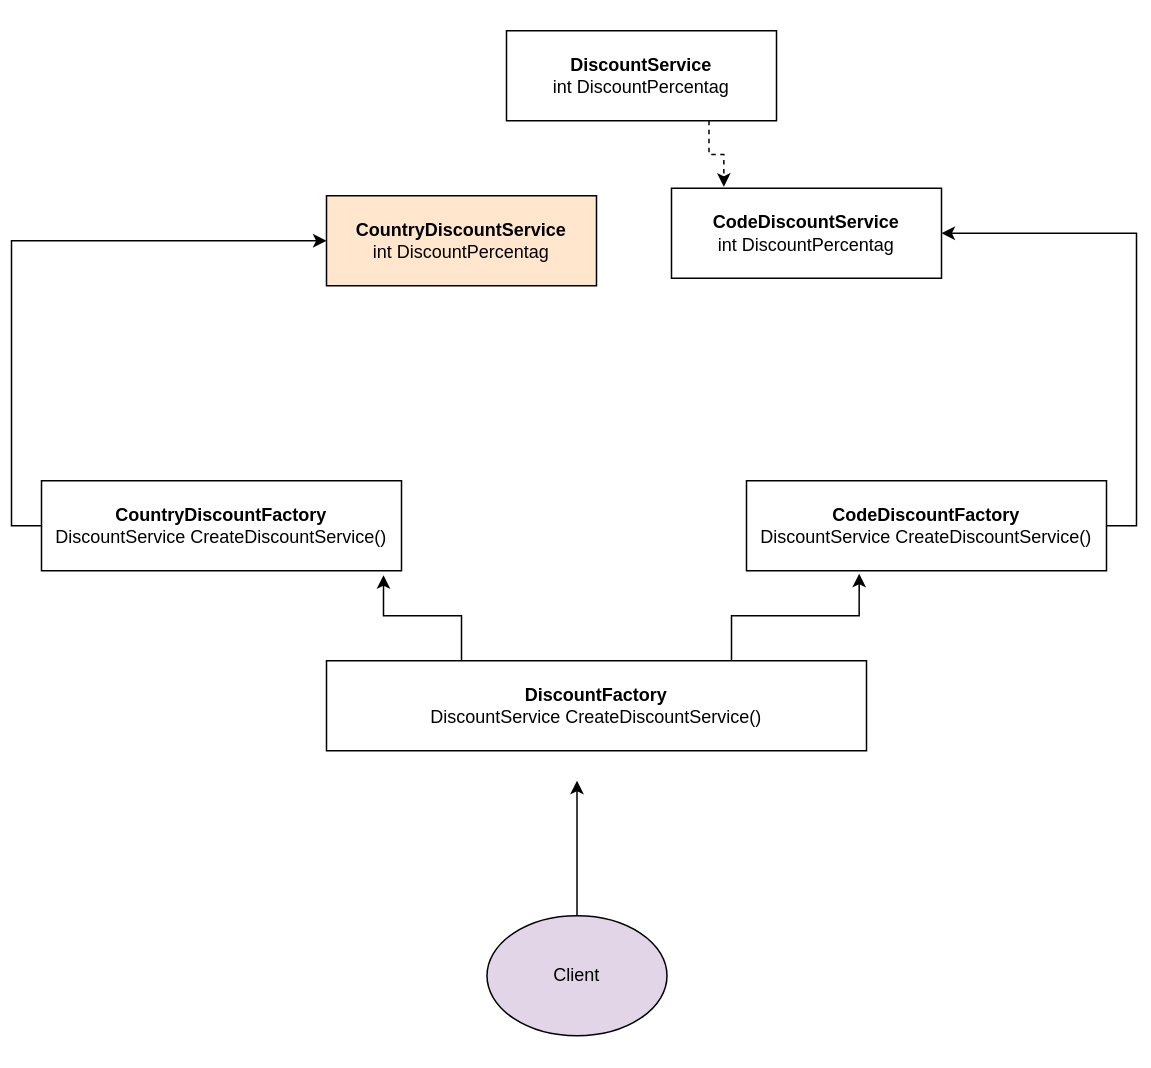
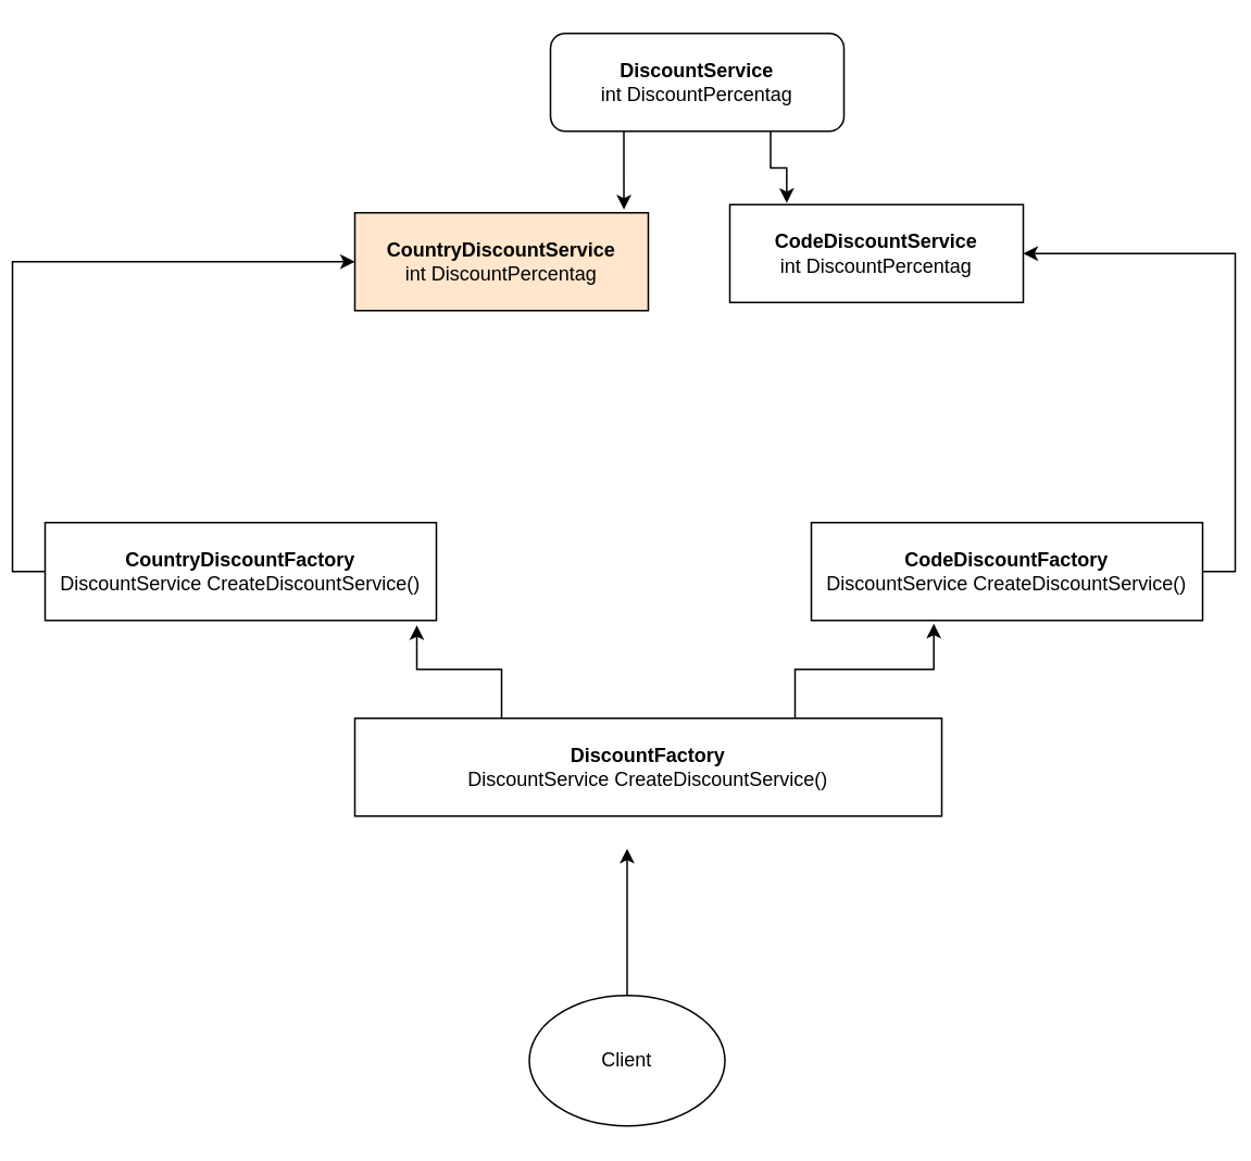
  <mxCell id="0" />
  <mxCell id="1" parent="0" />
- <mxCell id="3" style="edgeStyle=orthogonalEdgeStyle;rounded=0;orthogonalLoop=1;jettySize=auto;html=1;exitX=0.75;exitY=1;exitDx=0;exitDy=0;entryX=0.194;entryY=-0.017;entryDx=0;entryDy=0;entryPerimeter=0;dashed=1;" parent="1" source="4" target="6" edge="1"><mxGeometry relative="1" as="geometry" /></mxCell>
- <mxCell id="4" value="&lt;b&gt;DiscountService&lt;/b&gt;&lt;br&gt;int DiscountPercentag" style="rounded=0;whiteSpace=wrap;html=1;" parent="1" vertex="1"><mxGeometry x="330" y="20" width="180" height="60" as="geometry" /></mxCell>
+ <mxCell id="2" style="edgeStyle=orthogonalEdgeStyle;rounded=0;orthogonalLoop=1;jettySize=auto;html=1;exitX=0.25;exitY=1;exitDx=0;exitDy=0;entryX=0.917;entryY=-0.033;entryDx=0;entryDy=0;entryPerimeter=0;" parent="1" source="4" target="5" edge="1"><mxGeometry relative="1" as="geometry" /></mxCell>
+ <mxCell id="3" style="edgeStyle=orthogonalEdgeStyle;rounded=0;orthogonalLoop=1;jettySize=auto;html=1;exitX=0.75;exitY=1;exitDx=0;exitDy=0;entryX=0.194;entryY=-0.017;entryDx=0;entryDy=0;entryPerimeter=0;" parent="1" source="4" target="6" edge="1"><mxGeometry relative="1" as="geometry" /></mxCell>
+ <mxCell id="4" value="&lt;b&gt;DiscountService&lt;/b&gt;&lt;br&gt;int DiscountPercentag" style="whiteSpace=wrap;html=1;rounded=1;" parent="1" vertex="1"><mxGeometry x="330" y="20" width="180" height="60" as="geometry" /></mxCell>
  <mxCell id="5" value="&lt;b&gt;CountryDiscountService&lt;/b&gt;&lt;br&gt;int DiscountPercentag" style="rounded=0;whiteSpace=wrap;html=1;fillColor=#ffe6cc;" parent="1" vertex="1"><mxGeometry x="210" y="130" width="180" height="60" as="geometry" /></mxCell>
  <mxCell id="6" value="&lt;b&gt;CodeDiscountService&lt;/b&gt;&lt;br&gt;int DiscountPercentag" style="rounded=0;whiteSpace=wrap;html=1;" parent="1" vertex="1"><mxGeometry x="440" y="125" width="180" height="60" as="geometry" /></mxCell>
  <mxCell id="7" style="edgeStyle=orthogonalEdgeStyle;rounded=0;orthogonalLoop=1;jettySize=auto;html=1;exitX=0.25;exitY=0;exitDx=0;exitDy=0;entryX=0.95;entryY=1.05;entryDx=0;entryDy=0;entryPerimeter=0;" parent="1" source="9" target="11" edge="1"><mxGeometry relative="1" as="geometry" /></mxCell>
  <mxCell id="8" style="edgeStyle=orthogonalEdgeStyle;rounded=0;orthogonalLoop=1;jettySize=auto;html=1;exitX=0.75;exitY=0;exitDx=0;exitDy=0;entryX=0.313;entryY=1.033;entryDx=0;entryDy=0;entryPerimeter=0;" parent="1" source="9" target="13" edge="1"><mxGeometry relative="1" as="geometry" /></mxCell>
  <mxCell id="9" value="&lt;b&gt;DiscountFactory&lt;/b&gt;&lt;br&gt;DiscountService CreateDiscountService()" style="rounded=0;whiteSpace=wrap;html=1;" parent="1" vertex="1"><mxGeometry x="210" y="440" width="360" height="60" as="geometry" /></mxCell>
  <mxCell id="10" style="edgeStyle=orthogonalEdgeStyle;rounded=0;orthogonalLoop=1;jettySize=auto;html=1;exitX=0;exitY=0.5;exitDx=0;exitDy=0;entryX=0;entryY=0.5;entryDx=0;entryDy=0;" parent="1" source="11" target="5" edge="1"><mxGeometry relative="1" as="geometry" /></mxCell>
  <mxCell id="11" value="&lt;b&gt;CountryDiscountFactory&lt;/b&gt;&lt;br&gt;DiscountService CreateDiscountService()" style="rounded=0;whiteSpace=wrap;html=1;" parent="1" vertex="1"><mxGeometry x="20" y="320" width="240" height="60" as="geometry" /></mxCell>
  <mxCell id="12" style="edgeStyle=orthogonalEdgeStyle;rounded=0;orthogonalLoop=1;jettySize=auto;html=1;exitX=1;exitY=0.5;exitDx=0;exitDy=0;entryX=1;entryY=0.5;entryDx=0;entryDy=0;" parent="1" source="13" target="6" edge="1"><mxGeometry relative="1" as="geometry" /></mxCell>
  <mxCell id="13" value="&lt;b&gt;CodeDiscountFactory&lt;/b&gt;&lt;br&gt;DiscountService CreateDiscountService()" style="rounded=0;whiteSpace=wrap;html=1;" parent="1" vertex="1"><mxGeometry x="490" y="320" width="240" height="60" as="geometry" /></mxCell>
  <mxCell id="14" style="edgeStyle=orthogonalEdgeStyle;rounded=0;orthogonalLoop=1;jettySize=auto;html=1;exitX=0.5;exitY=0;exitDx=0;exitDy=0;" parent="1" source="15" edge="1"><mxGeometry relative="1" as="geometry"><mxPoint x="377" y="520" as="targetPoint" /></mxGeometry></mxCell>
- <mxCell id="15" value="Client" style="ellipse;whiteSpace=wrap;html=1;fillColor=#e1d5e7;" parent="1" vertex="1"><mxGeometry x="317" y="610" width="120" height="80" as="geometry" /></mxCell>
+ <mxCell id="15" value="Client" style="ellipse;whiteSpace=wrap;html=1;" parent="1" vertex="1"><mxGeometry x="317" y="610" width="120" height="80" as="geometry" /></mxCell>
